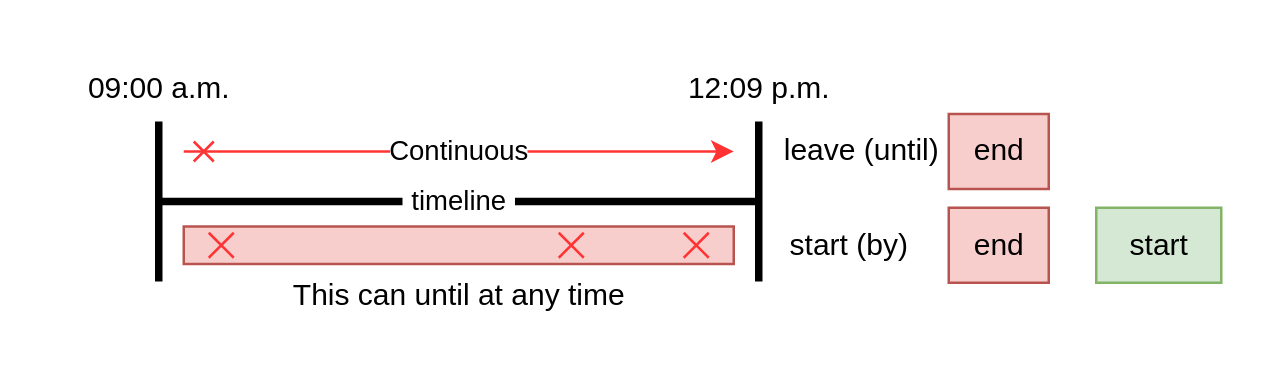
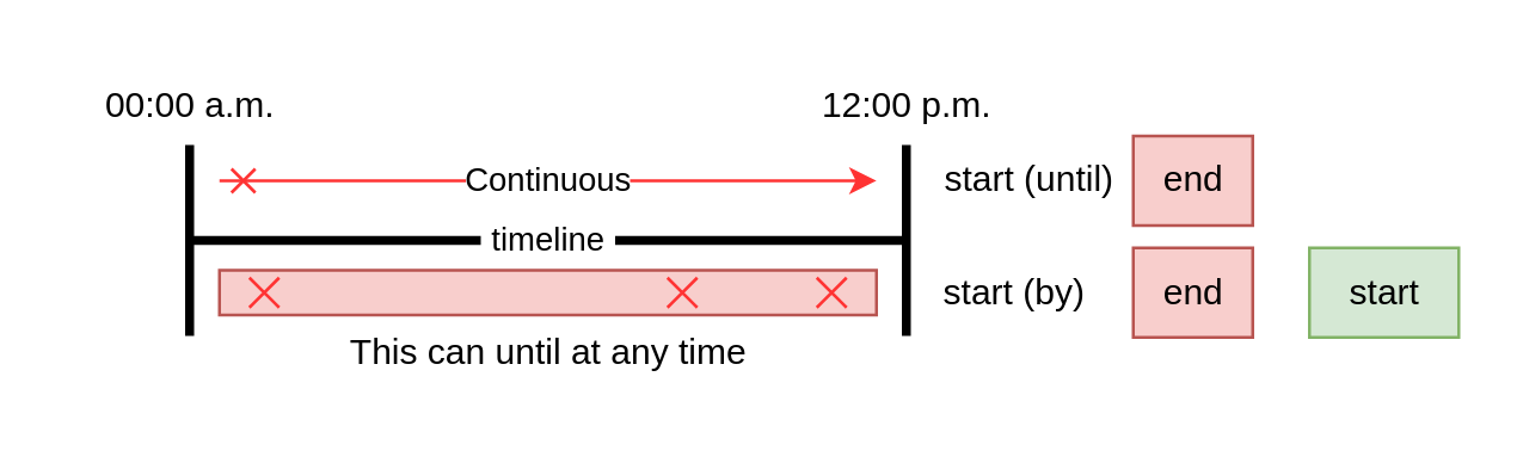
  <mxCell id="0" />
  <mxCell id="1" parent="0" />
  <mxCell id="2" value="" style="rounded=0;whiteSpace=wrap;html=1;fillColor=#f8cecc;strokeColor=#b85450;" vertex="1" parent="1"><mxGeometry x="70" y="90" width="220" height="15" as="geometry" /></mxCell>
  <mxCell id="3" value="&amp;nbsp;timeline&amp;nbsp;" style="edgeStyle=none;orthogonalLoop=1;jettySize=auto;html=1;endArrow=baseDash;startArrow=baseDash;endSize=60;startSize=60;rounded=0;startFill=0;endFill=0;strokeWidth=3;" edge="1" parent="1"><mxGeometry width="100" relative="1" as="geometry"><mxPoint x="60" y="80" as="sourcePoint" /><mxPoint x="300" y="80" as="targetPoint" /><Array as="points" /></mxGeometry></mxCell>
- <mxCell id="4" value="09:00 a.m." style="text;html=1;align=center;verticalAlign=middle;resizable=0;points=[];autosize=1;strokeColor=none;fillColor=none;" vertex="1" parent="1"><mxGeometry x="20" y="20" width="80" height="30" as="geometry" /></mxCell>
- <mxCell id="5" value="12:09 p.m." style="text;html=1;align=center;verticalAlign=middle;resizable=0;points=[];autosize=1;strokeColor=none;fillColor=none;" vertex="1" parent="1"><mxGeometry x="260" y="20" width="80" height="30" as="geometry" /></mxCell>
+ <mxCell id="4" value="00:00 a.m." style="text;html=1;align=center;verticalAlign=middle;resizable=0;points=[];autosize=1;strokeColor=none;fillColor=none;" vertex="1" parent="1"><mxGeometry x="20" y="20" width="80" height="30" as="geometry" /></mxCell>
+ <mxCell id="5" value="12:00 p.m." style="text;html=1;align=center;verticalAlign=middle;resizable=0;points=[];autosize=1;strokeColor=none;fillColor=none;" vertex="1" parent="1"><mxGeometry x="260" y="20" width="80" height="30" as="geometry" /></mxCell>
  <mxCell id="6" value="Continuous" style="edgeStyle=none;orthogonalLoop=1;jettySize=auto;html=1;rounded=0;startArrow=cross;startFill=0;strokeColor=#FF3333;" edge="1" parent="1"><mxGeometry width="100" relative="1" as="geometry"><mxPoint x="70" y="60" as="sourcePoint" /><mxPoint x="290" y="60" as="targetPoint" /><Array as="points" /></mxGeometry></mxCell>
- <mxCell id="7" value="leave (until)" style="text;html=1;align=center;verticalAlign=middle;resizable=0;points=[];autosize=1;strokeColor=none;fillColor=none;" vertex="1" parent="1"><mxGeometry x="296" y="45" width="90" height="30" as="geometry" /></mxCell>
+ <mxCell id="7" value="start (until)" style="text;html=1;align=center;verticalAlign=middle;resizable=0;points=[];autosize=1;strokeColor=none;fillColor=none;" vertex="1" parent="1"><mxGeometry x="296" y="45" width="90" height="30" as="geometry" /></mxCell>
  <mxCell id="8" value="start (by)" style="text;html=1;align=center;verticalAlign=middle;resizable=0;points=[];autosize=1;strokeColor=none;fillColor=none;" vertex="1" parent="1"><mxGeometry x="296" y="82.5" width="80" height="30" as="geometry" /></mxCell>
  <mxCell id="9" value="" style="shape=mxgraph.sysml.x;strokeColor=#FF3333;" vertex="1" parent="1"><mxGeometry x="80" y="92.5" width="10" height="10" as="geometry" /></mxCell>
  <mxCell id="10" value="" style="shape=mxgraph.sysml.x;strokeColor=#FF3333;" vertex="1" parent="1"><mxGeometry x="220" y="92.5" width="10" height="10" as="geometry" /></mxCell>
  <mxCell id="11" value="" style="shape=mxgraph.sysml.x;strokeColor=#FF3333;" vertex="1" parent="1"><mxGeometry x="270" y="92.5" width="10" height="10" as="geometry" /></mxCell>
  <mxCell id="12" value="This can until at any time" style="text;html=1;align=center;verticalAlign=middle;resizable=0;points=[];autosize=1;strokeColor=none;fillColor=none;" vertex="1" parent="1"><mxGeometry x="95" y="102.5" width="170" height="30" as="geometry" /></mxCell>
  <mxCell id="13" value="end" style="text;html=1;align=center;verticalAlign=middle;resizable=0;points=[];autosize=1;strokeColor=#b85450;fillColor=#f8cecc;" vertex="1" parent="1"><mxGeometry x="376" y="45" width="40" height="30" as="geometry" /></mxCell>
  <mxCell id="14" value="end" style="text;html=1;align=center;verticalAlign=middle;resizable=0;points=[];autosize=1;strokeColor=#b85450;fillColor=#f8cecc;" vertex="1" parent="1"><mxGeometry x="376" y="82.5" width="40" height="30" as="geometry" /></mxCell>
  <mxCell id="15" value="start" style="text;html=1;align=center;verticalAlign=middle;resizable=0;points=[];autosize=1;strokeColor=#82b366;fillColor=#d5e8d4;" vertex="1" parent="1"><mxGeometry x="435" y="82.5" width="50" height="30" as="geometry" /></mxCell>
